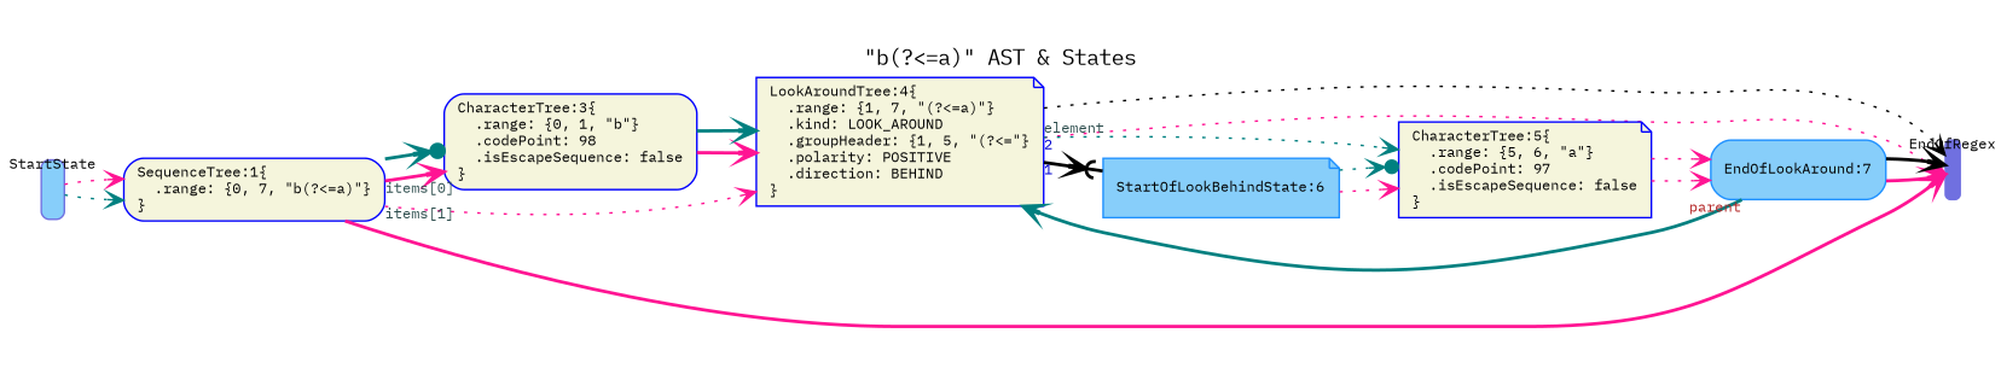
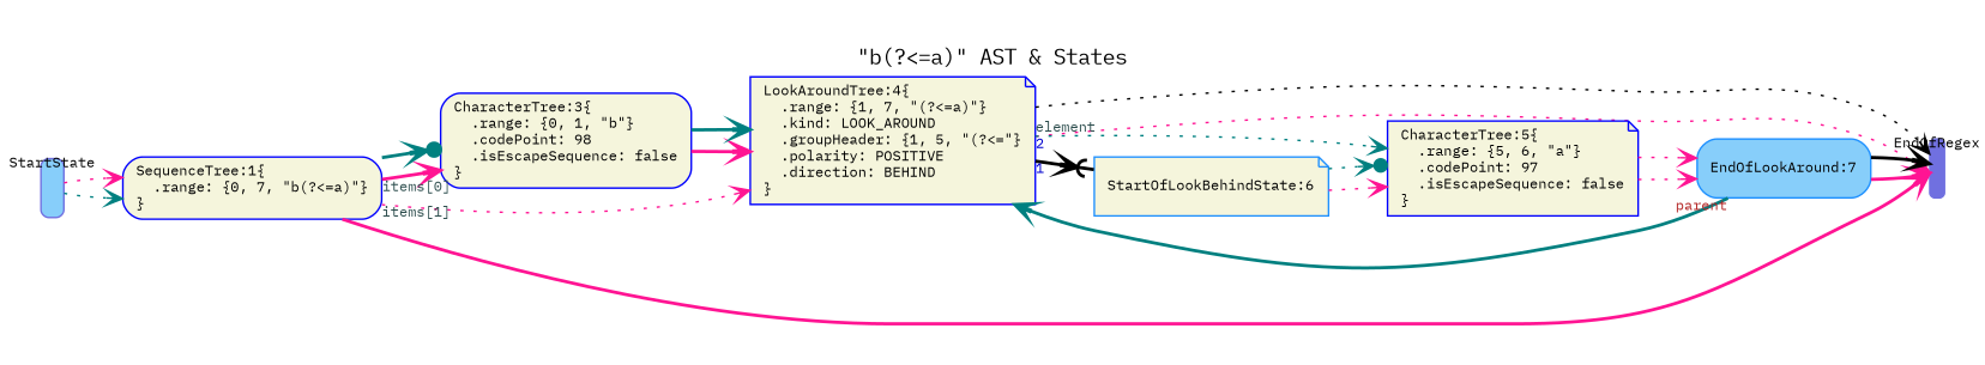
  digraph {
    fontname="IBM Plex Mono"
    fontsize=13
    label="\"b(?<=a)\" AST & States"
    labelloc=t
    rankdir=LR
    node [color=Blue fillcolor=Beige fixedsize=false fontname="IBM Plex Mono" fontsize=9 shape=box style="rounded,filled"]
    edge [arrowhead=vee arrowtail=none color=deeppink dir=both fontcolor=MediumBlue fontname="IBM Plex Mono" fontsize=9 style=dotted]
    n1 [label="SequenceTree:1\{\l  .range: \{0, 7, \"b(?<=a)\"\}\l\}\l" width=0.75]
    n2 [label="CharacterTree:3\{\l  .range: \{0, 1, \"b\"\}\l  .codePoint: 98\l  .isEscapeSequence: false\l\}\l" width=0.75]
    n3 [label="LookAroundTree:4\{\l  .range: \{1, 7, \"(?<=a)\"\}\l  .kind: LOOK_AROUND\l  .groupHeader: \{1, 5, \"(?<=\"\}\l  .polarity: POSITIVE\l  .direction: BEHIND\l\}\l" shape=note width=0.75]
    n4 [color="#7070E0" fillcolor="#7070E0" fixedsize=true label="EndOfRegex\l\l\l\l" width=0.12]
    n5 [label="CharacterTree:5\{\l  .range: \{5, 6, \"a\"\}\l  .codePoint: 97\l  .isEscapeSequence: false\l\}\l" shape=note width=0.75]
-   n6 [color=DodgerBlue fillcolor=LightSkyBlue label="StartOfLookBehindState:6\l" shape=note width=0.75]
+   n6 [color=DodgerBlue label="StartOfLookBehindState:6\l" shape=note width=0.75]
    n7 [color=DodgerBlue fillcolor=LightSkyBlue label="EndOfLookAround:7\l" width=0.75]
    n8 [color="#7070E0" fillcolor=LightSkyBlue fixedsize=true label="StartState\l\l\l\l" width=0.20]
    n1 -> n2 [fontcolor=DarkSlateGray style=bold taillabel="items[0]"]
    n1 -> n2 [arrowhead=dotvee color=teal style=bold]
    n1 -> n3 [fontcolor=DarkSlateGray taillabel="items[1]"]
    n1 -> n4 [style=bold]
    n2 -> n3 [style=bold]
    n2 -> n3 [color=teal style=bold]
    n3 -> n4 [taillabel=2]
    n3 -> n4 [color=black]
    n3 -> n5 [color=teal fontcolor=DarkSlateGray taillabel=element]
    n3 -> n6 [arrowhead=icurvevee color=black style=bold taillabel=1]
    n5 -> n7
    n5 -> n7
    n6 -> n5
    n6 -> n5 [arrowhead=dotvee color=teal]
    n7 -> n3 [color=teal fontcolor=Firebrick style=bold taillabel=parent]
    n7 -> n4 [style=bold]
    n7 -> n4 [color=black style=bold]
    n8 -> n1 [color=teal]
    n8 -> n1
  }
